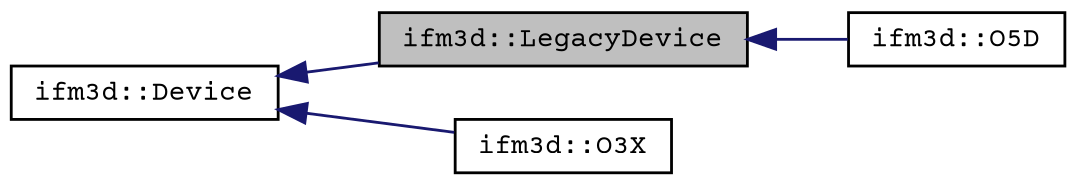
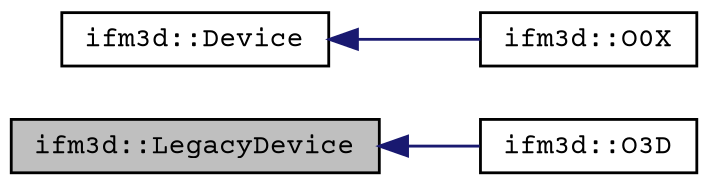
  digraph {
    fontname="Courier Prime"
    rankdir=LR
    node [color=black fontname="Courier Prime" fontsize=10 shape=record]
    edge [color=midnightblue dir=back fontname="Courier Prime" fontsize=10 labelfontname=Helvetica labelfontsize=10 style=solid]
    n1 [fillcolor=grey75 fontcolor=black height=0.2 label="ifm3d::LegacyDevice" style=filled width=0.4]
-   n2 [height=0.2 label="ifm3d::O5D" width=0.4]
-   n3 [height=0.2 label="ifm3d::O3X" width=0.4]
+   n2 [height=0.2 label="ifm3d::O3D" width=0.4]
+   n3 [height=0.2 label="ifm3d::O0X" width=0.4]
    n4 [height=0.2 label="ifm3d::Device" width=0.4]
    n1 -> n2
-   n4 -> n1
    n4 -> n3
  }
